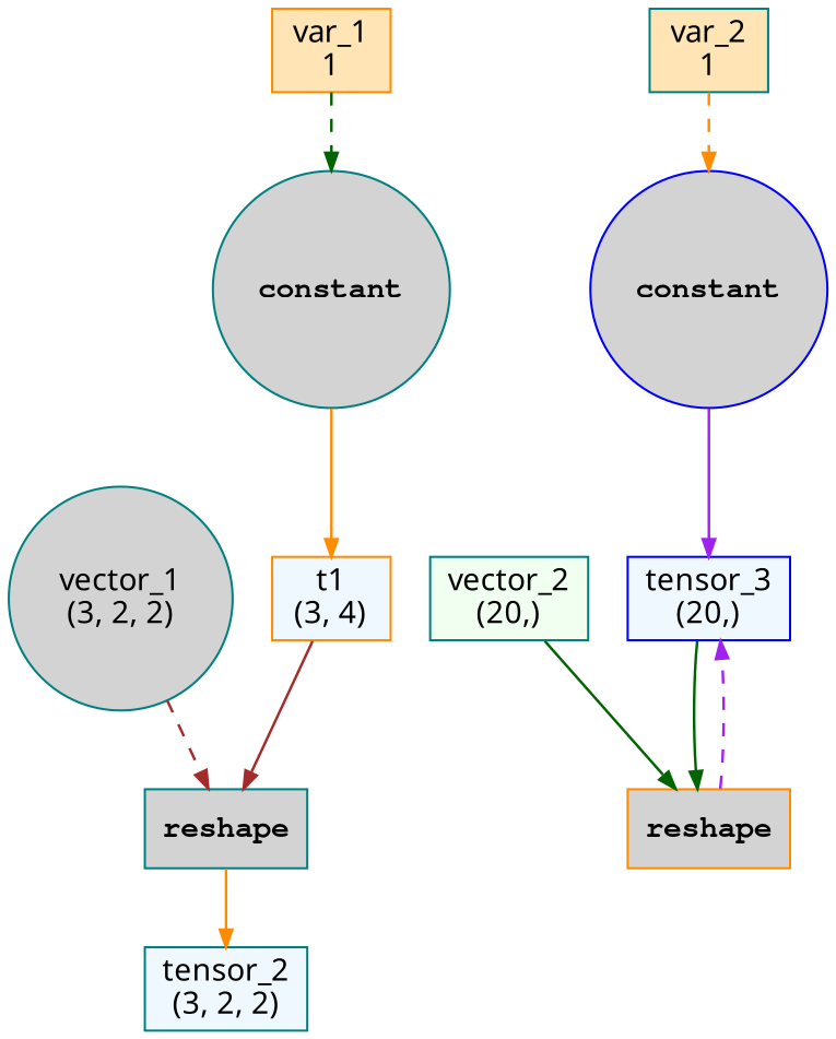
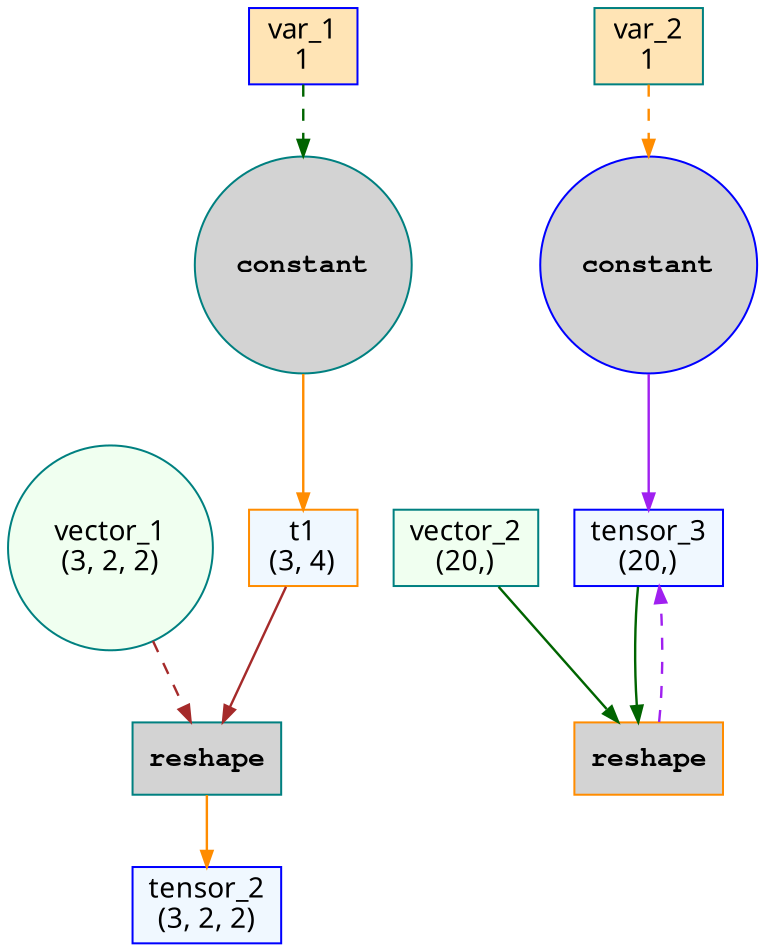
  digraph {
    rankdir=TB
    node [color=teal fillcolor=lightgray fontname="Sans-Serif" labeljust=l shape=box style=filled]
    edge [arrowsize=0.8 color=darkorange penwidth=1.2 style=solid]
    n1 [color=darkorange fillcolor=aliceblue label="t1\n(3, 4)"]
    n2 [fontname="Courier Bold" label=reshape]
-   n3 [fillcolor=aliceblue label="tensor_2\n(3, 2, 2)"]
+   n3 [color=blue fillcolor=aliceblue label="tensor_2\n(3, 2, 2)"]
    n4 [fontname="Courier Bold" label=constant shape=circle]
-   n5 [color=darkorange fillcolor=moccasin label="var_1\n1"]
-   n6 [label="vector_1\n(3, 2, 2)" shape=circle]
+   n5 [color=blue fillcolor=moccasin label="var_1\n1"]
+   n6 [fillcolor=honeydew label="vector_1\n(3, 2, 2)" shape=circle]
    n7 [color=blue fillcolor=aliceblue label="tensor_3\n(20,)"]
    n8 [color=darkorange fontname="Courier Bold" label=reshape]
    n9 [color=blue fontname="Courier Bold" label=constant shape=circle]
    n10 [fillcolor=moccasin label="var_2\n1"]
    n11 [fillcolor=honeydew label="vector_2\n(20,)"]
    n1 -> n2 [color=brown]
    n2 -> n3
    n4 -> n1
    n5 -> n4 [color=darkgreen style=dashed]
    n6 -> n2 [color=brown style=dashed]
    n7 -> n8 [color=darkgreen]
    n8 -> n7 [color=purple style=dashed]
    n9 -> n7 [color=purple]
    n10 -> n9 [style=dashed]
    n11 -> n8 [color=darkgreen]
  }
